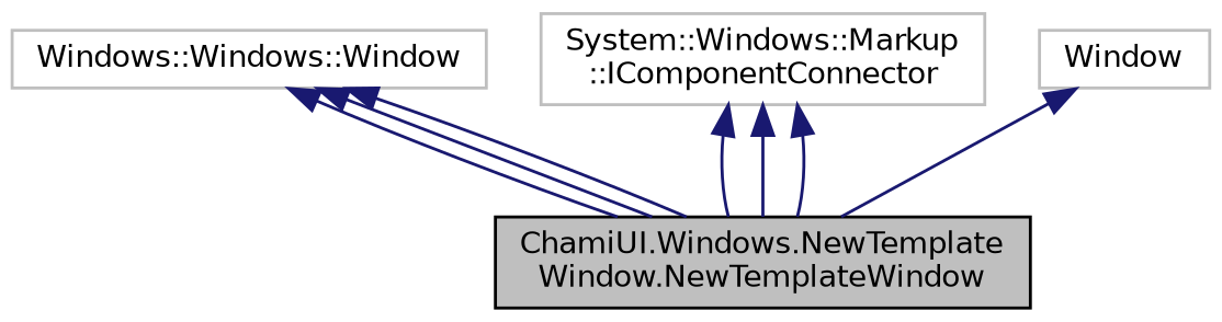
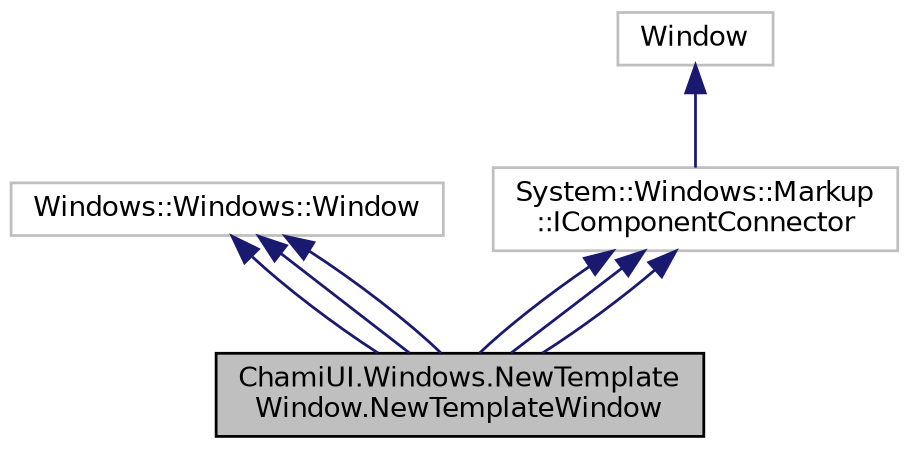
  digraph {
    node [color=grey75 fillcolor=white fontname=Helvetica fontsize=10 shape=record style=filled]
    edge [color=midnightblue dir=back fontname=Helvetica fontsize=10 labelfontname=Helvetica labelfontsize=10 style=solid]
    n1 [color=black fillcolor=grey75 fontcolor=black height=0.2 label="ChamiUI.Windows.NewTemplate\lWindow.NewTemplateWindow" width=0.4]
    n2 [height=0.2 label="Windows::Windows::Window" width=0.4]
    n3 [height=0.2 label="System::Windows::Markup\l::IComponentConnector" width=0.4]
    n4 [height=0.2 label=Window width=0.4]
    n2 -> n1
    n2 -> n1
    n2 -> n1
    n3 -> n1
    n3 -> n1
    n3 -> n1
-   n4 -> n1
+   n4 -> n3
  }
